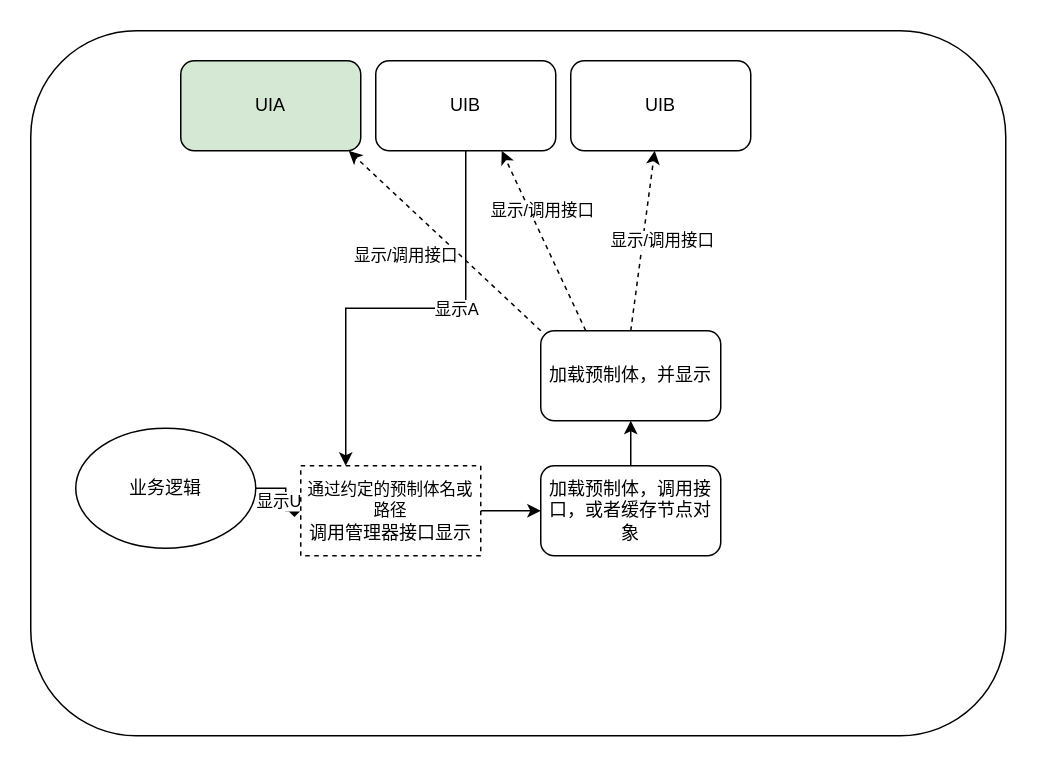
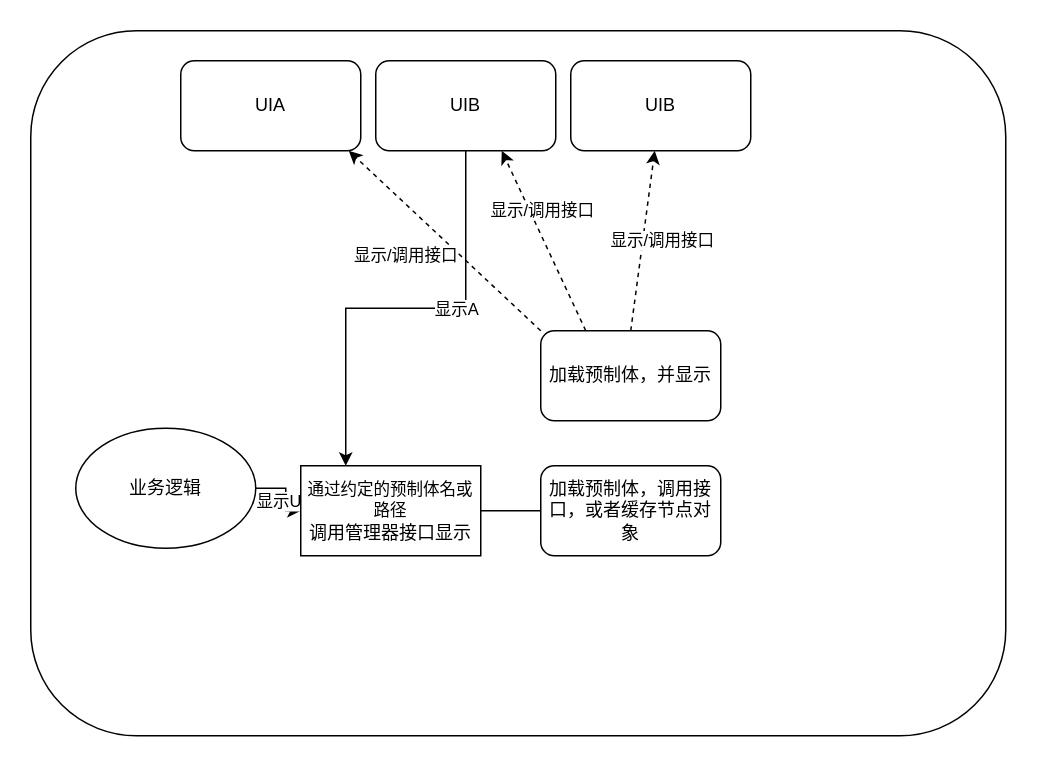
  <mxCell id="0" />
  <mxCell id="1" parent="0" />
  <mxCell id="2" value="" style="rounded=1;whiteSpace=wrap;html=1;" vertex="1" parent="1"><mxGeometry x="20" y="20" width="650" height="470" as="geometry" /></mxCell>
- <mxCell id="3" value="" style="edgeStyle=orthogonalEdgeStyle;rounded=0;orthogonalLoop=1;jettySize=auto;html=1;" edge="1" parent="1" source="4" target="11"><mxGeometry relative="1" as="geometry" /></mxCell>
  <mxCell id="4" value="加载预制体，调用接口，或者缓存节点对象" style="rounded=1;whiteSpace=wrap;html=1;" vertex="1" parent="1"><mxGeometry x="360" y="310" width="120" height="60" as="geometry" /></mxCell>
- <mxCell id="5" value="" style="edgeStyle=orthogonalEdgeStyle;rounded=0;orthogonalLoop=1;jettySize=auto;html=1;endArrow=diamond;" edge="1" parent="1" source="16" target="8"><mxGeometry relative="1" as="geometry"><mxPoint x="-10" y="340" as="sourcePoint" /></mxGeometry></mxCell>
+ <mxCell id="5" value="" style="edgeStyle=orthogonalEdgeStyle;rounded=0;orthogonalLoop=1;jettySize=auto;html=1;" edge="1" parent="1" source="16" target="8"><mxGeometry relative="1" as="geometry"><mxPoint x="-10" y="340" as="sourcePoint" /></mxGeometry></mxCell>
  <mxCell id="6" value="显示UIC" style="edgeLabel;html=1;align=center;verticalAlign=middle;resizable=0;points=[];" vertex="1" connectable="0" parent="5"><mxGeometry x="0.229" relative="1" as="geometry"><mxPoint as="offset" /></mxGeometry></mxCell>
- <mxCell id="7" value="" style="edgeStyle=orthogonalEdgeStyle;rounded=0;orthogonalLoop=1;jettySize=auto;html=1;" edge="1" parent="1" source="8" target="4"><mxGeometry relative="1" as="geometry" /></mxCell>
- <mxCell id="8" value="&lt;span style=&quot;font-size: 11px ; background-color: rgb(255 , 255 , 255)&quot;&gt;通过约定的预制体名或路径&lt;/span&gt;&lt;br&gt;调用管理器接口显示" style="whiteSpace=wrap;html=1;verticalAlign=middle;align=center;dashed=1;" vertex="1" parent="1"><mxGeometry x="200" y="310" width="120" height="60" as="geometry" /></mxCell>
+ <mxCell id="7" value="" style="edgeStyle=orthogonalEdgeStyle;rounded=0;orthogonalLoop=1;jettySize=auto;html=1;endArrow=none;" edge="1" parent="1" source="8" target="4"><mxGeometry relative="1" as="geometry" /></mxCell>
+ <mxCell id="8" value="&lt;span style=&quot;font-size: 11px ; background-color: rgb(255 , 255 , 255)&quot;&gt;通过约定的预制体名或路径&lt;/span&gt;&lt;br&gt;调用管理器接口显示" style="whiteSpace=wrap;html=1;verticalAlign=middle;align=center;" vertex="1" parent="1"><mxGeometry x="200" y="310" width="120" height="60" as="geometry" /></mxCell>
  <mxCell id="9" style="rounded=0;orthogonalLoop=1;jettySize=auto;html=1;exitX=0.5;exitY=0;exitDx=0;exitDy=0;dashed=1;" edge="1" parent="1" source="11" target="17"><mxGeometry relative="1" as="geometry" /></mxCell>
  <mxCell id="10" value="显示/调用接口" style="edgeLabel;html=1;align=center;verticalAlign=middle;resizable=0;points=[];" vertex="1" connectable="0" parent="9"><mxGeometry x="-0.365" y="-1" relative="1" as="geometry"><mxPoint x="13.99" y="-22.47" as="offset" /></mxGeometry></mxCell>
  <mxCell id="11" value="加载预制体，并显示" style="whiteSpace=wrap;html=1;rounded=1;" vertex="1" parent="1"><mxGeometry x="360" y="220" width="120" height="60" as="geometry" /></mxCell>
- <mxCell id="12" value="UIA" style="rounded=1;whiteSpace=wrap;html=1;align=center;fillColor=#d5e8d4;" vertex="1" parent="1"><mxGeometry x="120" y="40" width="120" height="60" as="geometry" /></mxCell>
+ <mxCell id="12" value="UIA" style="rounded=1;whiteSpace=wrap;html=1;align=center;" vertex="1" parent="1"><mxGeometry x="120" y="40" width="120" height="60" as="geometry" /></mxCell>
  <mxCell id="13" style="edgeStyle=orthogonalEdgeStyle;rounded=0;orthogonalLoop=1;jettySize=auto;html=1;entryX=0.25;entryY=0;entryDx=0;entryDy=0;" edge="1" parent="1" source="15" target="8"><mxGeometry relative="1" as="geometry" /></mxCell>
  <mxCell id="14" value="显示A" style="edgeLabel;html=1;align=center;verticalAlign=middle;resizable=0;points=[];" vertex="1" connectable="0" parent="13"><mxGeometry x="-0.229" relative="1" as="geometry"><mxPoint as="offset" /></mxGeometry></mxCell>
  <mxCell id="15" value="UIB" style="rounded=1;whiteSpace=wrap;html=1;align=center;" vertex="1" parent="1"><mxGeometry x="250" y="40" width="120" height="60" as="geometry" /></mxCell>
  <mxCell id="16" value="业务逻辑" style="ellipse;whiteSpace=wrap;html=1;align=center;" vertex="1" parent="1"><mxGeometry x="50" y="285" width="120" height="80" as="geometry" /></mxCell>
  <mxCell id="17" value="UIB" style="rounded=1;whiteSpace=wrap;html=1;align=center;" vertex="1" parent="1"><mxGeometry x="380" y="40" width="120" height="60" as="geometry" /></mxCell>
  <mxCell id="18" style="rounded=0;orthogonalLoop=1;jettySize=auto;html=1;exitX=0.25;exitY=0;exitDx=0;exitDy=0;dashed=1;" edge="1" parent="1" source="11"><mxGeometry relative="1" as="geometry"><mxPoint x="318" y="220" as="sourcePoint" /><mxPoint x="334" y="100" as="targetPoint" /></mxGeometry></mxCell>
  <mxCell id="19" value="显示/调用接口" style="edgeLabel;html=1;align=center;verticalAlign=middle;resizable=0;points=[];" vertex="1" connectable="0" parent="18"><mxGeometry x="-0.365" y="-1" relative="1" as="geometry"><mxPoint x="-13.14" y="-41.52" as="offset" /></mxGeometry></mxCell>
  <mxCell id="20" style="rounded=0;orthogonalLoop=1;jettySize=auto;html=1;exitX=0;exitY=0;exitDx=0;exitDy=0;dashed=1;" edge="1" parent="1" source="11"><mxGeometry relative="1" as="geometry"><mxPoint x="288" y="220" as="sourcePoint" /><mxPoint x="232" y="100" as="targetPoint" /></mxGeometry></mxCell>
  <mxCell id="21" value="显示/调用接口" style="edgeLabel;html=1;align=center;verticalAlign=middle;resizable=0;points=[];" vertex="1" connectable="0" parent="20"><mxGeometry x="-0.365" y="-1" relative="1" as="geometry"><mxPoint x="-49.83" y="-10.97" as="offset" /></mxGeometry></mxCell>
